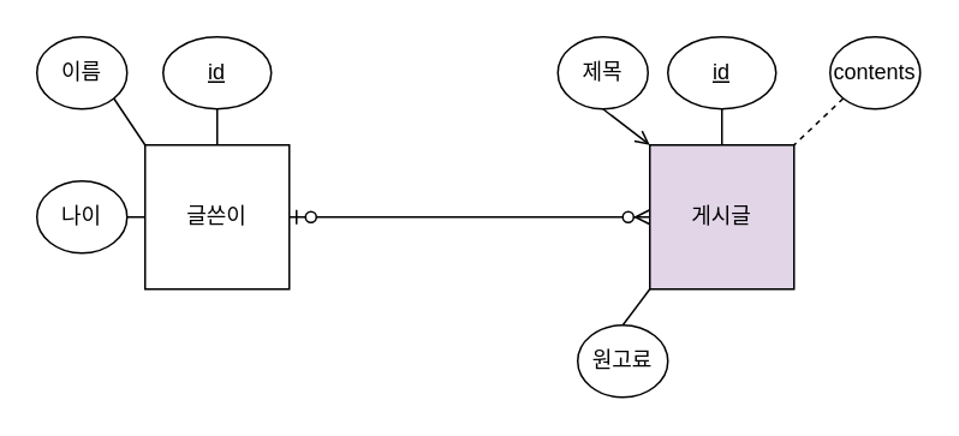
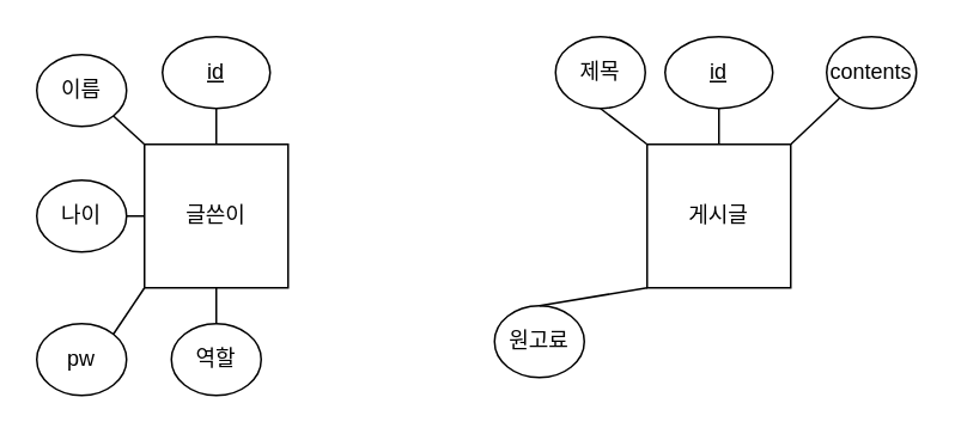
  <mxCell id="0" />
  <mxCell id="1" parent="0" />
  <mxCell id="2" value="글쓴이" style="whiteSpace=wrap;html=1;aspect=fixed;" parent="1" vertex="1"><mxGeometry x="80" y="80" width="80" height="80" as="geometry" /></mxCell>
  <mxCell id="3" value="&lt;u&gt;id&lt;/u&gt;" style="ellipse;whiteSpace=wrap;html=1;" parent="1" vertex="1"><mxGeometry x="90" y="20" width="60" height="40" as="geometry" /></mxCell>
- <mxCell id="4" value="게시글" style="whiteSpace=wrap;html=1;fillColor=#e1d5e7;" parent="1" vertex="1"><mxGeometry x="360" y="80" width="80" height="80" as="geometry" /></mxCell>
- <mxCell id="5" value="이름" style="ellipse;whiteSpace=wrap;html=1;" parent="1" vertex="1"><mxGeometry x="20" y="20" width="50" height="40" as="geometry" /></mxCell>
+ <mxCell id="4" value="게시글" style="whiteSpace=wrap;html=1;" parent="1" vertex="1"><mxGeometry x="360" y="80" width="80" height="80" as="geometry" /></mxCell>
+ <mxCell id="5" value="이름" style="ellipse;whiteSpace=wrap;html=1;" parent="1" vertex="1"><mxGeometry x="20" y="30" width="50" height="40" as="geometry" /></mxCell>
  <mxCell id="6" value="나이" style="ellipse;whiteSpace=wrap;html=1;" parent="1" vertex="1"><mxGeometry x="20" y="100" width="50" height="40" as="geometry" /></mxCell>
+ <mxCell id="7" value="역할" style="ellipse;whiteSpace=wrap;html=1;" parent="1" vertex="1"><mxGeometry x="95" y="180" width="50" height="40" as="geometry" /></mxCell>
+ <mxCell id="8" value="pw" style="ellipse;whiteSpace=wrap;html=1;" parent="1" vertex="1"><mxGeometry x="20" y="180" width="50" height="40" as="geometry" /></mxCell>
+ <mxCell id="9" value="" style="endArrow=none;html=1;rounded=0;exitX=0.5;exitY=0;exitDx=0;exitDy=0;entryX=0.5;entryY=1;entryDx=0;entryDy=0;" parent="1" source="7" target="2" edge="1"><mxGeometry width="50" height="50" relative="1" as="geometry"><mxPoint x="170" y="130" as="sourcePoint" /><mxPoint x="230" y="130" as="targetPoint" /></mxGeometry></mxCell>
+ <mxCell id="10" value="" style="endArrow=none;html=1;rounded=0;exitX=1;exitY=0;exitDx=0;exitDy=0;entryX=0;entryY=1;entryDx=0;entryDy=0;" parent="1" source="8" target="2" edge="1"><mxGeometry width="50" height="50" relative="1" as="geometry"><mxPoint x="190" y="150" as="sourcePoint" /><mxPoint x="250" y="150" as="targetPoint" /></mxGeometry></mxCell>
  <mxCell id="11" value="" style="endArrow=none;html=1;rounded=0;exitX=1;exitY=0.5;exitDx=0;exitDy=0;" parent="1" source="6" edge="1"><mxGeometry width="50" height="50" relative="1" as="geometry"><mxPoint x="200" y="160" as="sourcePoint" /><mxPoint x="80" y="120" as="targetPoint" /></mxGeometry></mxCell>
  <mxCell id="12" value="" style="endArrow=none;html=1;rounded=0;exitX=1;exitY=1;exitDx=0;exitDy=0;entryX=0;entryY=0;entryDx=0;entryDy=0;" parent="1" source="5" target="2" edge="1"><mxGeometry width="50" height="50" relative="1" as="geometry"><mxPoint x="210" y="170" as="sourcePoint" /><mxPoint x="270" y="170" as="targetPoint" /></mxGeometry></mxCell>
  <mxCell id="13" value="" style="endArrow=none;html=1;rounded=0;exitX=0.5;exitY=1;exitDx=0;exitDy=0;entryX=0.5;entryY=0;entryDx=0;entryDy=0;" parent="1" source="3" target="2" edge="1"><mxGeometry width="50" height="50" relative="1" as="geometry"><mxPoint x="220" y="180" as="sourcePoint" /><mxPoint x="280" y="180" as="targetPoint" /></mxGeometry></mxCell>
- <mxCell id="14" value="" style="edgeStyle=entityRelationEdgeStyle;fontSize=12;html=1;endArrow=ERzeroToMany;startArrow=ERzeroToOne;rounded=0;exitX=1;exitY=0.5;exitDx=0;exitDy=0;entryX=0;entryY=0.5;entryDx=0;entryDy=0;" parent="1" source="2" target="4" edge="1"><mxGeometry width="100" height="100" relative="1" as="geometry"><mxPoint x="290" y="170" as="sourcePoint" /><mxPoint x="390" y="70" as="targetPoint" /></mxGeometry></mxCell>
  <mxCell id="15" value="&lt;u&gt;id&lt;/u&gt;" style="ellipse;whiteSpace=wrap;html=1;" parent="1" vertex="1"><mxGeometry x="370" y="20" width="60" height="40" as="geometry" /></mxCell>
  <mxCell id="16" value="제목" style="ellipse;whiteSpace=wrap;html=1;" parent="1" vertex="1"><mxGeometry x="309" y="20" width="50" height="40" as="geometry" /></mxCell>
  <mxCell id="17" value="contents" style="ellipse;whiteSpace=wrap;html=1;" parent="1" vertex="1"><mxGeometry x="460" y="20" width="50" height="40" as="geometry" /></mxCell>
- <mxCell id="18" value="" style="endArrow=open;html=1;rounded=0;exitX=0.5;exitY=1;exitDx=0;exitDy=0;entryX=0;entryY=0;entryDx=0;entryDy=0;" parent="1" source="16" target="4" edge="1"><mxGeometry width="50" height="50" relative="1" as="geometry"><mxPoint x="530" y="160" as="sourcePoint" /><mxPoint x="400" y="70" as="targetPoint" /></mxGeometry></mxCell>
+ <mxCell id="18" value="" style="endArrow=none;html=1;rounded=0;exitX=0.5;exitY=1;exitDx=0;exitDy=0;entryX=0;entryY=0;entryDx=0;entryDy=0;" parent="1" source="16" target="4" edge="1"><mxGeometry width="50" height="50" relative="1" as="geometry"><mxPoint x="530" y="160" as="sourcePoint" /><mxPoint x="400" y="70" as="targetPoint" /></mxGeometry></mxCell>
  <mxCell id="19" value="" style="endArrow=none;html=1;rounded=0;exitX=0.5;exitY=1;exitDx=0;exitDy=0;entryX=0.5;entryY=0;entryDx=0;entryDy=0;" parent="1" source="15" target="4" edge="1"><mxGeometry width="50" height="50" relative="1" as="geometry"><mxPoint x="540" y="170" as="sourcePoint" /><mxPoint x="440" y="70" as="targetPoint" /></mxGeometry></mxCell>
- <mxCell id="20" value="" style="endArrow=none;html=1;rounded=0;exitX=0;exitY=1;exitDx=0;exitDy=0;entryX=1;entryY=0;entryDx=0;entryDy=0;dashed=1;" parent="1" source="17" target="4" edge="1"><mxGeometry width="50" height="50" relative="1" as="geometry"><mxPoint x="550" y="180" as="sourcePoint" /><mxPoint x="480" y="70" as="targetPoint" /></mxGeometry></mxCell>
- <mxCell id="21" value="원고료" style="ellipse;whiteSpace=wrap;html=1;" parent="1" vertex="1"><mxGeometry x="320" y="180" width="50" height="40" as="geometry" /></mxCell>
+ <mxCell id="20" value="" style="endArrow=none;html=1;rounded=0;exitX=0;exitY=1;exitDx=0;exitDy=0;entryX=1;entryY=0;entryDx=0;entryDy=0;" parent="1" source="17" target="4" edge="1"><mxGeometry width="50" height="50" relative="1" as="geometry"><mxPoint x="550" y="180" as="sourcePoint" /><mxPoint x="480" y="70" as="targetPoint" /></mxGeometry></mxCell>
+ <mxCell id="21" value="원고료" style="ellipse;whiteSpace=wrap;html=1;" parent="1" vertex="1"><mxGeometry x="275" y="170" width="50" height="40" as="geometry" /></mxCell>
  <mxCell id="22" value="" style="endArrow=none;html=1;rounded=0;exitX=0;exitY=1;exitDx=0;exitDy=0;entryX=0.5;entryY=0;entryDx=0;entryDy=0;" parent="1" source="4" target="21" edge="1"><mxGeometry width="50" height="50" relative="1" as="geometry"><mxPoint x="344" y="70" as="sourcePoint" /><mxPoint x="370" y="90" as="targetPoint" /></mxGeometry></mxCell>
